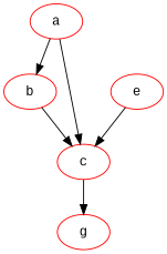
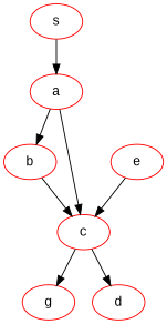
  strict digraph {
    fontname="Liberation Mono"
    node [color=Red fontname="Liberation Mono"]
    edge [dir=forward fontname="Liberation Mono"]
+   s
    a
    b
    c
    g
+   d
    e
+   s -> a
    a -> b
    a -> c
    b -> c
    c -> g
+   c -> d
    e -> c
  }
